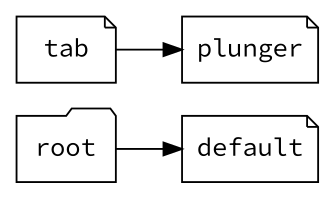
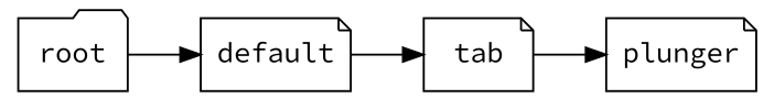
  digraph {
    fontname="Source Code Pro"
    rankdir=LR
    node [fontname="Source Code Pro" shape=note]
    edge [fontname="Source Code Pro"]
    n1 [label=root shape=folder]
    n2 [label=default]
    n3 [label=tab]
    n4 [label=plunger]
    n1 -> n2
+   n2 -> n3
    n3 -> n4
  }
